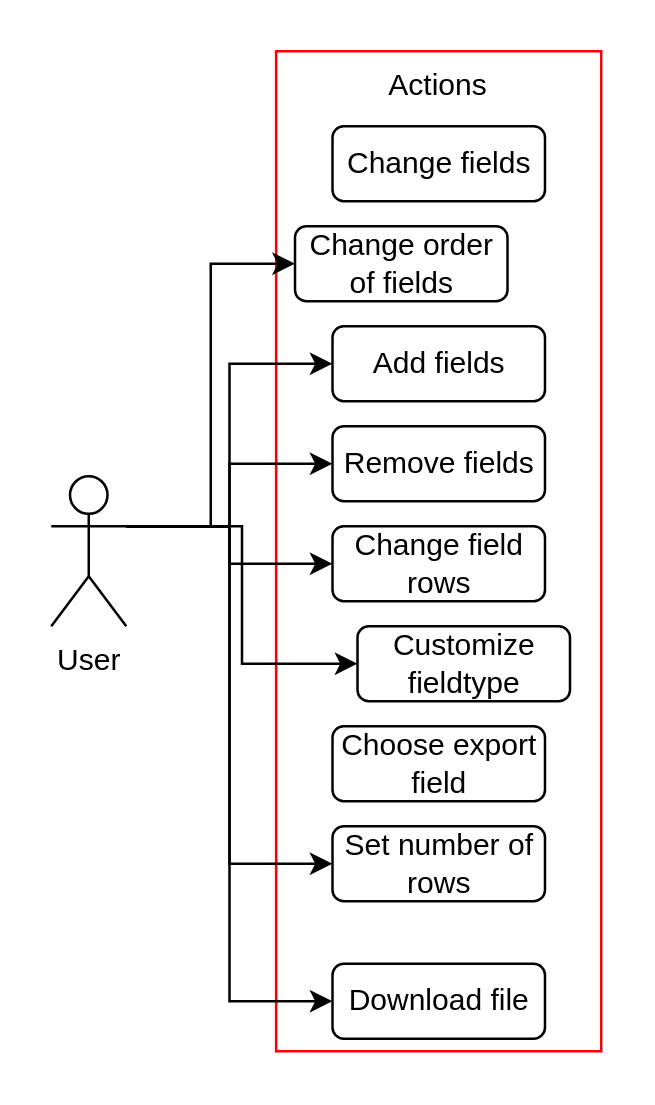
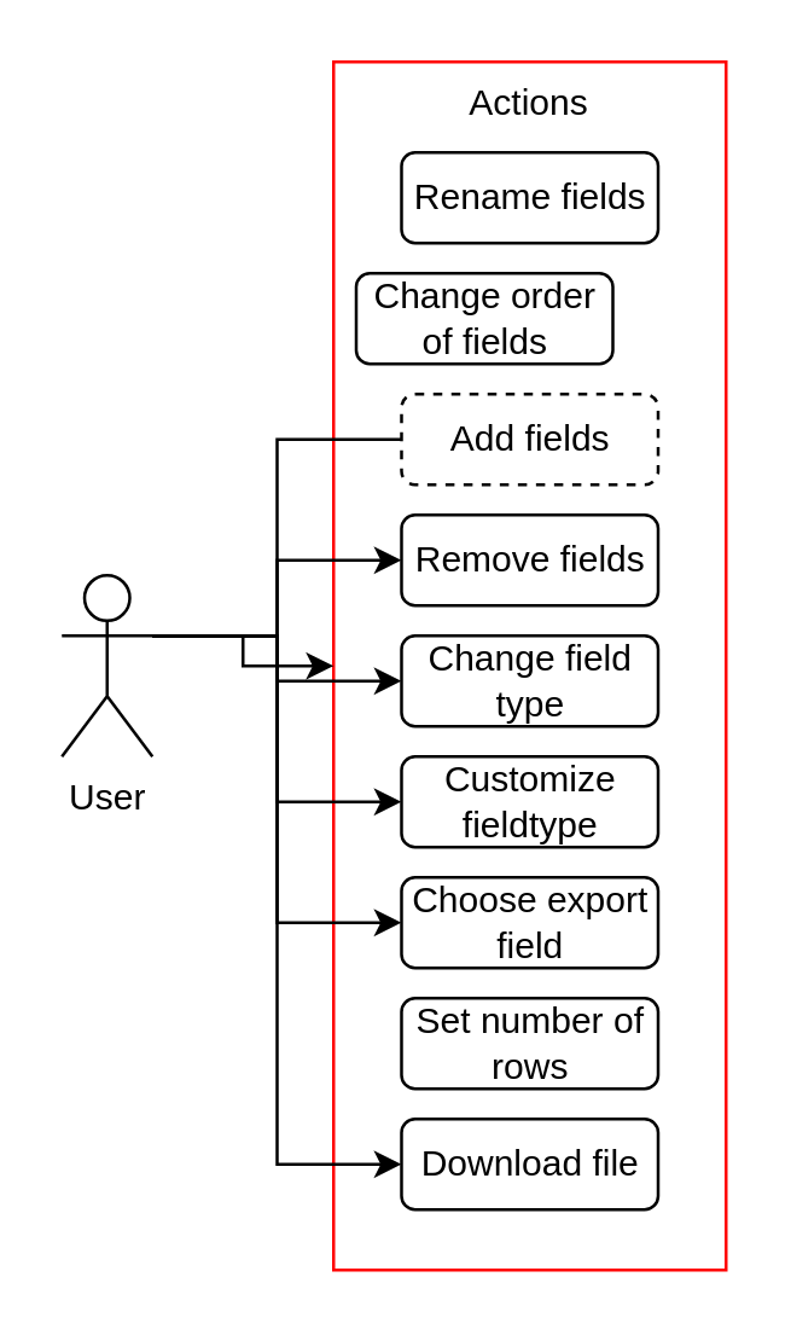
  <mxCell id="0" />
  <mxCell id="1" parent="0" />
  <mxCell id="2" value="Actions" style="rounded=0;whiteSpace=wrap;html=1;fillColor=none;strokeColor=#FF0000;verticalAlign=top;" vertex="1" parent="1"><mxGeometry x="110" y="20" width="130" height="400" as="geometry" /></mxCell>
- <mxCell id="3" style="edgeStyle=orthogonalEdgeStyle;rounded=0;orthogonalLoop=1;jettySize=auto;html=1;exitX=1;exitY=0.333;exitDx=0;exitDy=0;exitPerimeter=0;entryX=0;entryY=0.5;entryDx=0;entryDy=0;" edge="1" parent="1" source="11" target="13"><mxGeometry relative="1" as="geometry" /></mxCell>
- <mxCell id="4" style="edgeStyle=orthogonalEdgeStyle;rounded=0;orthogonalLoop=1;jettySize=auto;html=1;exitX=1;exitY=0.333;exitDx=0;exitDy=0;exitPerimeter=0;entryX=0;entryY=0.5;entryDx=0;entryDy=0;" edge="1" parent="1" source="11" target="14"><mxGeometry relative="1" as="geometry" /></mxCell>
+ <mxCell id="3" style="edgeStyle=orthogonalEdgeStyle;rounded=0;orthogonalLoop=1;jettySize=auto;html=1;exitX=1;exitY=0.333;exitDx=0;exitDy=0;exitPerimeter=0;" edge="1" parent="1" source="11" target="2"><mxGeometry relative="1" as="geometry" /></mxCell>
+ <mxCell id="4" style="edgeStyle=orthogonalEdgeStyle;rounded=0;orthogonalLoop=1;jettySize=auto;html=1;exitX=1;exitY=0.333;exitDx=0;exitDy=0;exitPerimeter=0;entryX=0;entryY=0.5;entryDx=0;entryDy=0;endArrow=none;" edge="1" parent="1" source="11" target="14"><mxGeometry relative="1" as="geometry" /></mxCell>
  <mxCell id="5" style="edgeStyle=orthogonalEdgeStyle;rounded=0;orthogonalLoop=1;jettySize=auto;html=1;exitX=1;exitY=0.333;exitDx=0;exitDy=0;exitPerimeter=0;entryX=0;entryY=0.5;entryDx=0;entryDy=0;" edge="1" parent="1" source="11" target="15"><mxGeometry relative="1" as="geometry" /></mxCell>
  <mxCell id="6" style="edgeStyle=orthogonalEdgeStyle;rounded=0;orthogonalLoop=1;jettySize=auto;html=1;exitX=1;exitY=0.333;exitDx=0;exitDy=0;exitPerimeter=0;entryX=0;entryY=0.5;entryDx=0;entryDy=0;" edge="1" parent="1" source="11" target="16"><mxGeometry relative="1" as="geometry" /></mxCell>
  <mxCell id="7" style="edgeStyle=orthogonalEdgeStyle;rounded=0;orthogonalLoop=1;jettySize=auto;html=1;exitX=1;exitY=0.333;exitDx=0;exitDy=0;exitPerimeter=0;entryX=0;entryY=0.5;entryDx=0;entryDy=0;" edge="1" parent="1" source="11" target="17"><mxGeometry relative="1" as="geometry" /></mxCell>
- <mxCell id="9" style="edgeStyle=orthogonalEdgeStyle;rounded=0;orthogonalLoop=1;jettySize=auto;html=1;exitX=1;exitY=0.333;exitDx=0;exitDy=0;exitPerimeter=0;entryX=0;entryY=0.5;entryDx=0;entryDy=0;" edge="1" parent="1" source="11" target="19"><mxGeometry relative="1" as="geometry" /></mxCell>
+ <mxCell id="8" style="edgeStyle=orthogonalEdgeStyle;rounded=0;orthogonalLoop=1;jettySize=auto;html=1;exitX=1;exitY=0.333;exitDx=0;exitDy=0;exitPerimeter=0;entryX=0;entryY=0.5;entryDx=0;entryDy=0;" edge="1" parent="1" source="11" target="18"><mxGeometry relative="1" as="geometry" /></mxCell>
  <mxCell id="10" style="edgeStyle=orthogonalEdgeStyle;rounded=0;orthogonalLoop=1;jettySize=auto;html=1;exitX=1;exitY=0.333;exitDx=0;exitDy=0;exitPerimeter=0;entryX=0;entryY=0.5;entryDx=0;entryDy=0;" edge="1" parent="1" source="11" target="20"><mxGeometry relative="1" as="geometry" /></mxCell>
  <mxCell id="11" value="User" style="shape=umlActor;verticalLabelPosition=bottom;verticalAlign=top;html=1;outlineConnect=0;" vertex="1" parent="1"><mxGeometry x="20" y="190" width="30" height="60" as="geometry" /></mxCell>
- <mxCell id="12" value="Change fields" style="rounded=1;whiteSpace=wrap;html=1;fillColor=none;" vertex="1" parent="1"><mxGeometry x="132.5" y="50" width="85" height="30" as="geometry" /></mxCell>
+ <mxCell id="12" value="Rename fields" style="rounded=1;whiteSpace=wrap;html=1;fillColor=none;" vertex="1" parent="1"><mxGeometry x="132.5" y="50" width="85" height="30" as="geometry" /></mxCell>
  <mxCell id="13" value="Change order of fields" style="rounded=1;whiteSpace=wrap;html=1;fillColor=none;" vertex="1" parent="1"><mxGeometry x="117.5" y="90" width="85" height="30" as="geometry" /></mxCell>
- <mxCell id="14" value="Add fields" style="rounded=1;whiteSpace=wrap;html=1;fillColor=none;" vertex="1" parent="1"><mxGeometry x="132.5" y="130" width="85" height="30" as="geometry" /></mxCell>
+ <mxCell id="14" value="Add fields" style="rounded=1;whiteSpace=wrap;html=1;fillColor=none;dashed=1;" vertex="1" parent="1"><mxGeometry x="132.5" y="130" width="85" height="30" as="geometry" /></mxCell>
  <mxCell id="15" value="Remove fields" style="rounded=1;whiteSpace=wrap;html=1;fillColor=none;" vertex="1" parent="1"><mxGeometry x="132.5" y="170" width="85" height="30" as="geometry" /></mxCell>
- <mxCell id="16" value="Change field rows" style="rounded=1;whiteSpace=wrap;html=1;fillColor=none;" vertex="1" parent="1"><mxGeometry x="132.5" y="210" width="85" height="30" as="geometry" /></mxCell>
- <mxCell id="17" value="Customize fieldtype" style="rounded=1;whiteSpace=wrap;html=1;fillColor=none;" vertex="1" parent="1"><mxGeometry x="142.5" y="250" width="85" height="30" as="geometry" /></mxCell>
+ <mxCell id="16" value="Change field type" style="rounded=1;whiteSpace=wrap;html=1;fillColor=none;" vertex="1" parent="1"><mxGeometry x="132.5" y="210" width="85" height="30" as="geometry" /></mxCell>
+ <mxCell id="17" value="Customize fieldtype" style="rounded=1;whiteSpace=wrap;html=1;fillColor=none;" vertex="1" parent="1"><mxGeometry x="132.5" y="250" width="85" height="30" as="geometry" /></mxCell>
  <mxCell id="18" value="Choose export field" style="rounded=1;whiteSpace=wrap;html=1;fillColor=none;" vertex="1" parent="1"><mxGeometry x="132.5" y="290" width="85" height="30" as="geometry" /></mxCell>
  <mxCell id="19" value="Set number of rows" style="rounded=1;whiteSpace=wrap;html=1;fillColor=none;" vertex="1" parent="1"><mxGeometry x="132.5" y="330" width="85" height="30" as="geometry" /></mxCell>
- <mxCell id="20" value="Download file" style="rounded=1;whiteSpace=wrap;html=1;fillColor=none;" vertex="1" parent="1"><mxGeometry x="132.5" y="385" width="85" height="30" as="geometry" /></mxCell>
+ <mxCell id="20" value="Download file" style="rounded=1;whiteSpace=wrap;html=1;fillColor=none;" vertex="1" parent="1"><mxGeometry x="132.5" y="370" width="85" height="30" as="geometry" /></mxCell>
